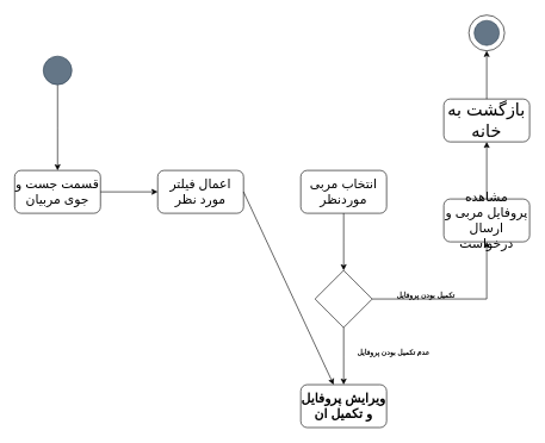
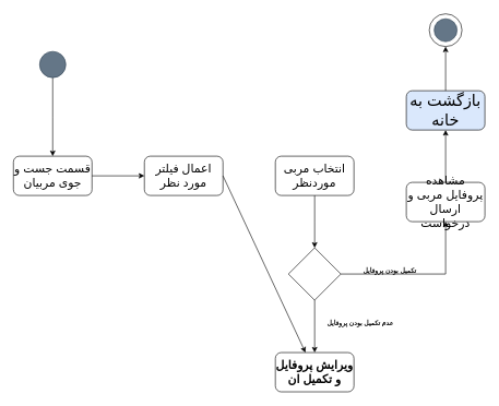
  <mxCell id="0" />
  <mxCell id="1" parent="0" />
  <mxCell id="2" value="&lt;font style=&quot;font-size: 18px&quot;&gt;قسمت جست و جوی مربیان&lt;/font&gt;" style="rounded=1;whiteSpace=wrap;html=1;" vertex="1" parent="1"><mxGeometry x="20" y="238" width="120" height="60" as="geometry" /></mxCell>
  <mxCell id="3" value="&lt;font style=&quot;font-size: 18px&quot;&gt;اعمال فیلتر مورد نظر&lt;/font&gt;" style="rounded=1;whiteSpace=wrap;html=1;" vertex="1" parent="1"><mxGeometry x="220" y="238" width="120" height="60" as="geometry" /></mxCell>
  <mxCell id="4" value="" style="endArrow=classic;html=1;exitX=1;exitY=0.5;exitDx=0;exitDy=0;entryX=0;entryY=0.5;entryDx=0;entryDy=0;" edge="1" parent="1" source="2" target="3"><mxGeometry width="50" height="50" relative="1" as="geometry"><mxPoint x="20" y="368" as="sourcePoint" /><mxPoint x="70" y="318" as="targetPoint" /></mxGeometry></mxCell>
  <mxCell id="5" value="" style="edgeStyle=orthogonalEdgeStyle;rounded=0;orthogonalLoop=1;jettySize=auto;html=1;" edge="1" parent="1" source="6"><mxGeometry relative="1" as="geometry"><mxPoint x="480" y="378" as="targetPoint" /></mxGeometry></mxCell>
  <mxCell id="6" value="&lt;font style=&quot;font-size: 18px&quot;&gt;انتخاب مربی موردنظر&lt;/font&gt;" style="rounded=1;whiteSpace=wrap;html=1;" vertex="1" parent="1"><mxGeometry x="420" y="238" width="120" height="60" as="geometry" /></mxCell>
  <mxCell id="7" value="" style="endArrow=classic;html=1;exitX=1;exitY=0.5;exitDx=0;exitDy=0;" edge="1" parent="1" source="3" target="19"><mxGeometry width="50" height="50" relative="1" as="geometry"><mxPoint x="20" y="368" as="sourcePoint" /><mxPoint x="70" y="318" as="targetPoint" /></mxGeometry></mxCell>
  <mxCell id="8" value="" style="edgeStyle=orthogonalEdgeStyle;rounded=0;orthogonalLoop=1;jettySize=auto;html=1;" edge="1" parent="1" source="9" target="10"><mxGeometry relative="1" as="geometry" /></mxCell>
  <mxCell id="9" value="&lt;font style=&quot;font-size: 18px&quot;&gt;مشاهده پروفایل مربی و ارسال درخواست&lt;/font&gt;" style="rounded=1;whiteSpace=wrap;html=1;" vertex="1" parent="1"><mxGeometry x="620" y="278" width="120" height="60" as="geometry" /></mxCell>
- <mxCell id="10" value="&lt;span style=&quot;font-size: 24px&quot;&gt;بازگشت به خانه&lt;/span&gt;" style="rounded=1;whiteSpace=wrap;html=1;" vertex="1" parent="1"><mxGeometry x="620" y="138" width="120" height="60" as="geometry" /></mxCell>
+ <mxCell id="10" value="&lt;span style=&quot;font-size: 24px&quot;&gt;بازگشت به خانه&lt;/span&gt;" style="rounded=1;whiteSpace=wrap;html=1;fillColor=#dae8fc;" vertex="1" parent="1"><mxGeometry x="620" y="138" width="120" height="60" as="geometry" /></mxCell>
  <mxCell id="11" value="" style="edgeStyle=orthogonalEdgeStyle;rounded=0;orthogonalLoop=1;jettySize=auto;html=1;entryX=0.5;entryY=0;entryDx=0;entryDy=0;" edge="1" parent="1" source="12"><mxGeometry relative="1" as="geometry"><mxPoint x="80" y="238" as="targetPoint" /></mxGeometry></mxCell>
  <mxCell id="12" value="" style="ellipse;whiteSpace=wrap;html=1;aspect=fixed;fillColor=#647687;strokeColor=#314354;fontColor=#ffffff;" vertex="1" parent="1"><mxGeometry x="60" y="78" width="40" height="40" as="geometry" /></mxCell>
  <mxCell id="13" value="" style="ellipse;whiteSpace=wrap;html=1;aspect=fixed;" vertex="1" parent="1"><mxGeometry x="655" y="20.5" width="50" height="50" as="geometry" /></mxCell>
  <mxCell id="14" value="" style="ellipse;whiteSpace=wrap;html=1;aspect=fixed;fillColor=#647687;strokeColor=#314354;fontColor=#ffffff;" vertex="1" parent="1"><mxGeometry x="662.5" y="28" width="35" height="35" as="geometry" /></mxCell>
  <mxCell id="15" value="" style="edgeStyle=orthogonalEdgeStyle;rounded=0;orthogonalLoop=1;jettySize=auto;html=1;exitX=0.5;exitY=0;exitDx=0;exitDy=0;entryX=0.5;entryY=1;entryDx=0;entryDy=0;" edge="1" parent="1" source="10" target="13"><mxGeometry relative="1" as="geometry"><mxPoint x="679.857" y="137.857" as="sourcePoint" /><mxPoint x="680" y="78" as="targetPoint" /></mxGeometry></mxCell>
  <mxCell id="16" value="" style="edgeStyle=orthogonalEdgeStyle;rounded=0;orthogonalLoop=1;jettySize=auto;html=1;entryX=0.5;entryY=1;entryDx=0;entryDy=0;" edge="1" parent="1" source="18" target="9"><mxGeometry relative="1" as="geometry"><mxPoint x="600" y="418" as="targetPoint" /></mxGeometry></mxCell>
  <mxCell id="17" value="" style="edgeStyle=orthogonalEdgeStyle;rounded=0;orthogonalLoop=1;jettySize=auto;html=1;" edge="1" parent="1" source="18"><mxGeometry relative="1" as="geometry"><mxPoint x="480" y="538" as="targetPoint" /></mxGeometry></mxCell>
  <mxCell id="18" value="" style="rhombus;whiteSpace=wrap;html=1;" vertex="1" parent="1"><mxGeometry x="440" y="378" width="80" height="80" as="geometry" /></mxCell>
  <mxCell id="19" value="&lt;font style=&quot;font-size: 18px&quot;&gt;&lt;b&gt;ویرایش پروفایل و تکمیل ان&lt;/b&gt;&lt;/font&gt;" style="rounded=1;whiteSpace=wrap;html=1;" vertex="1" parent="1"><mxGeometry x="420" y="538" width="120" height="60" as="geometry" /></mxCell>
  <mxCell id="20" value="&lt;font size=&quot;1&quot;&gt;&lt;b&gt;عدم تکمیل بودن پروفایل&lt;/b&gt;&lt;/font&gt;" style="text;html=1;strokeColor=none;fillColor=none;align=center;verticalAlign=middle;whiteSpace=wrap;rounded=0;" vertex="1" parent="1"><mxGeometry x="490" y="478" width="120" height="30" as="geometry" /></mxCell>
  <mxCell id="21" value="&lt;font size=&quot;1&quot;&gt;&lt;b&gt;تکمیل بودن پروفایل&lt;/b&gt;&lt;/font&gt;" style="text;html=1;strokeColor=none;fillColor=none;align=center;verticalAlign=middle;whiteSpace=wrap;rounded=0;" vertex="1" parent="1"><mxGeometry x="535" y="398" width="120" height="30" as="geometry" /></mxCell>
